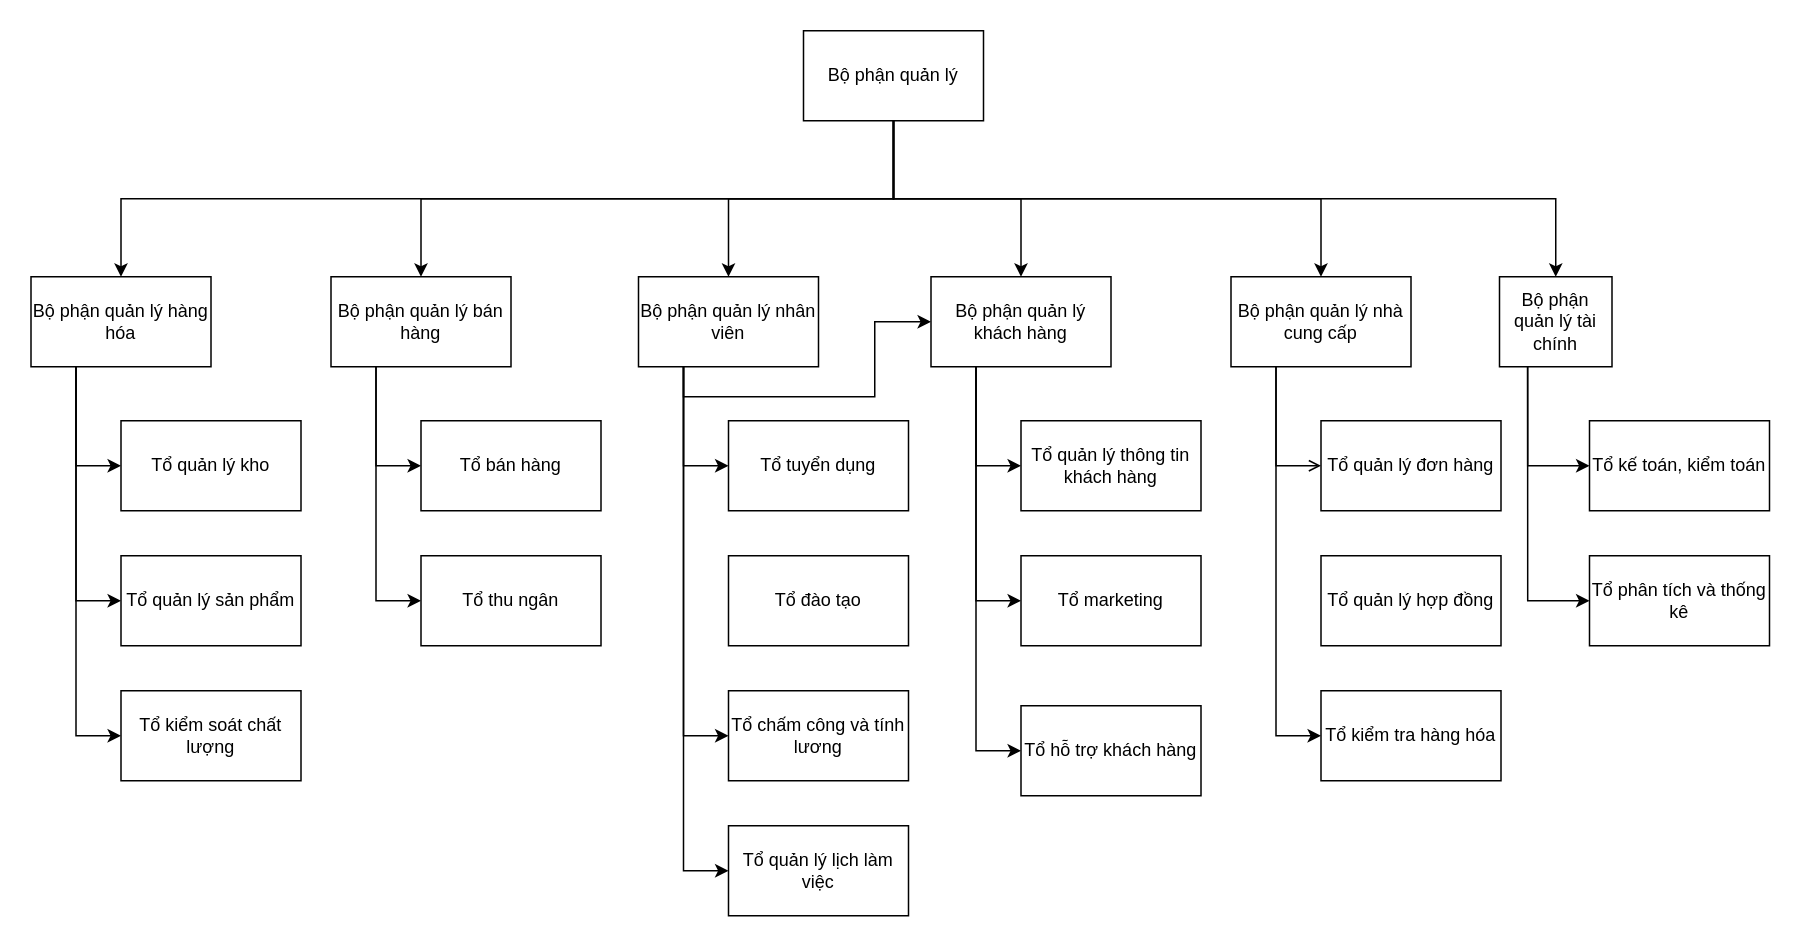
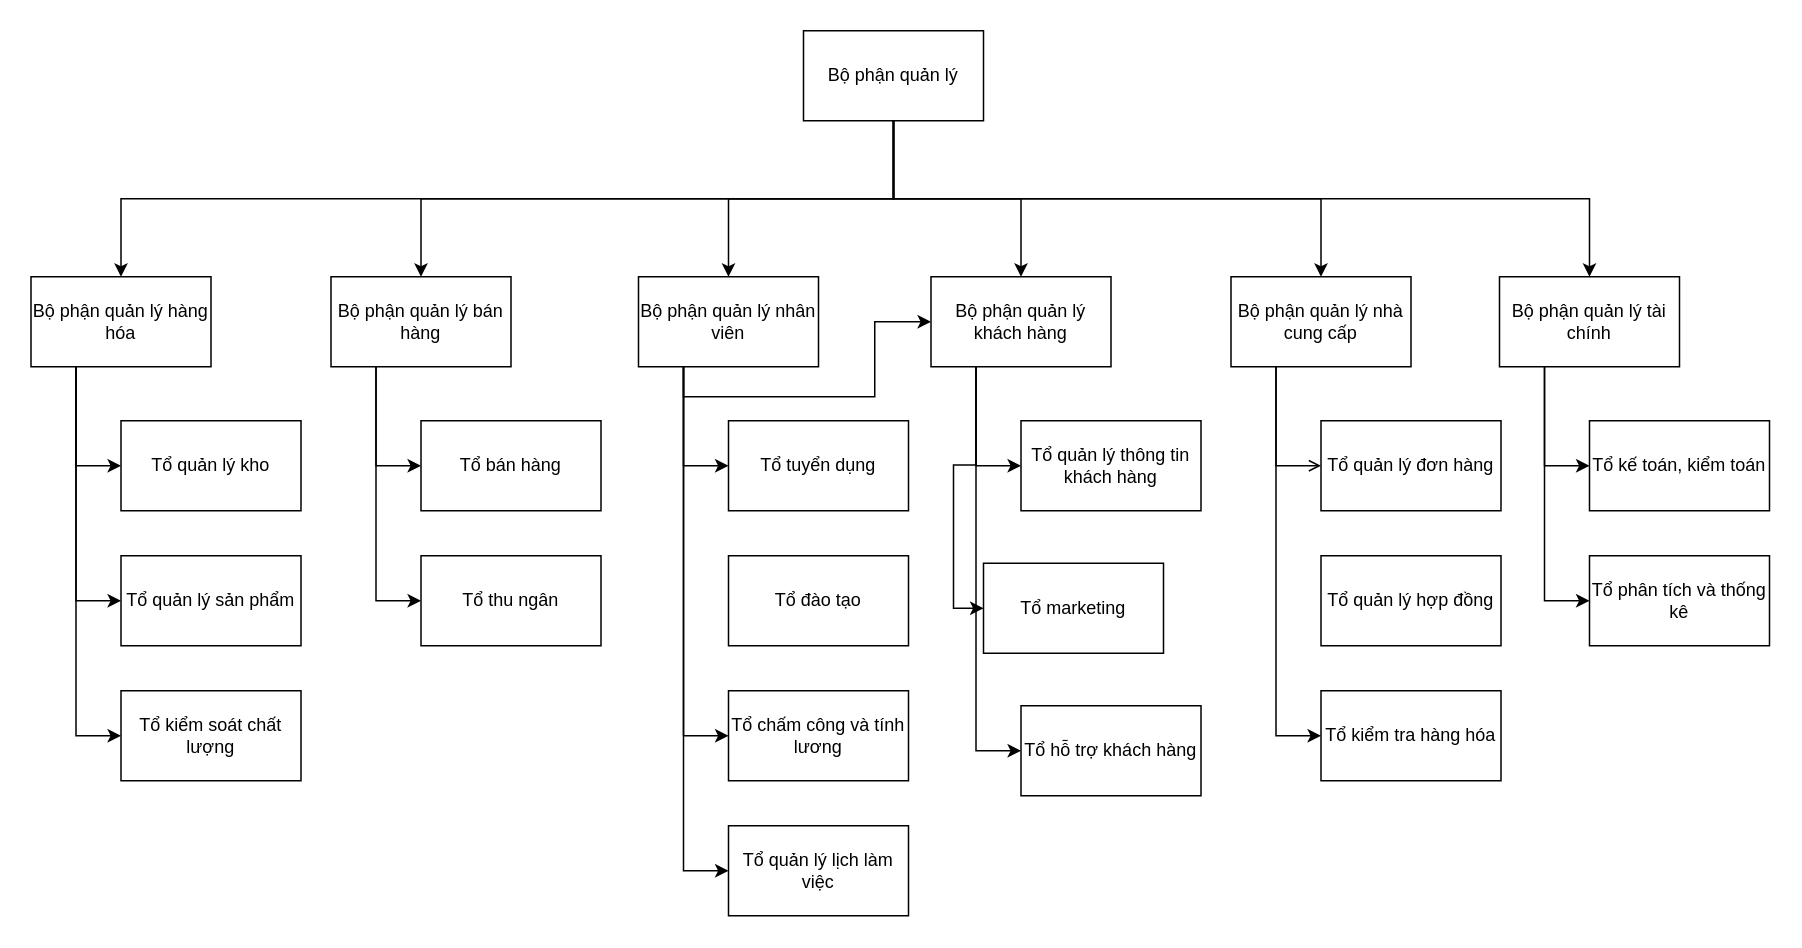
  <mxCell id="0" />
  <mxCell id="1" parent="0" />
  <mxCell id="2" style="edgeStyle=orthogonalEdgeStyle;rounded=0;orthogonalLoop=1;jettySize=auto;html=1;exitX=0.5;exitY=1;exitDx=0;exitDy=0;" edge="1" parent="1" source="8" target="12"><mxGeometry relative="1" as="geometry"><Array as="points"><mxPoint x="595" y="132" /><mxPoint x="80" y="132" /></Array></mxGeometry></mxCell>
  <mxCell id="3" style="edgeStyle=orthogonalEdgeStyle;rounded=0;orthogonalLoop=1;jettySize=auto;html=1;exitX=0.5;exitY=1;exitDx=0;exitDy=0;" edge="1" parent="1" source="8" target="16"><mxGeometry relative="1" as="geometry" /></mxCell>
  <mxCell id="4" style="edgeStyle=orthogonalEdgeStyle;rounded=0;orthogonalLoop=1;jettySize=auto;html=1;exitX=0.5;exitY=1;exitDx=0;exitDy=0;" edge="1" parent="1" source="8" target="21"><mxGeometry relative="1" as="geometry" /></mxCell>
  <mxCell id="5" style="edgeStyle=orthogonalEdgeStyle;rounded=0;orthogonalLoop=1;jettySize=auto;html=1;exitX=0.5;exitY=1;exitDx=0;exitDy=0;" edge="1" parent="1" source="8" target="34"><mxGeometry relative="1" as="geometry" /></mxCell>
  <mxCell id="6" style="edgeStyle=orthogonalEdgeStyle;rounded=0;orthogonalLoop=1;jettySize=auto;html=1;exitX=0.5;exitY=1;exitDx=0;exitDy=0;" edge="1" parent="1" source="8" target="39"><mxGeometry relative="1" as="geometry" /></mxCell>
  <mxCell id="7" style="edgeStyle=orthogonalEdgeStyle;rounded=0;orthogonalLoop=1;jettySize=auto;html=1;exitX=0.5;exitY=1;exitDx=0;exitDy=0;" edge="1" parent="1" source="8" target="45"><mxGeometry relative="1" as="geometry" /></mxCell>
  <mxCell id="8" value="Bộ phận quản lý" style="rounded=0;whiteSpace=wrap;html=1;" parent="1" vertex="1"><mxGeometry x="535" y="20" width="120" height="60" as="geometry" /></mxCell>
  <mxCell id="9" style="edgeStyle=orthogonalEdgeStyle;rounded=0;orthogonalLoop=1;jettySize=auto;html=1;exitX=0.25;exitY=1;exitDx=0;exitDy=0;" edge="1" parent="1" source="12" target="22"><mxGeometry relative="1" as="geometry"><Array as="points"><mxPoint x="50" y="310" /></Array></mxGeometry></mxCell>
  <mxCell id="10" style="edgeStyle=orthogonalEdgeStyle;rounded=0;orthogonalLoop=1;jettySize=auto;html=1;exitX=0.25;exitY=1;exitDx=0;exitDy=0;" edge="1" parent="1" source="12" target="23"><mxGeometry relative="1" as="geometry"><Array as="points"><mxPoint x="50" y="400" /></Array></mxGeometry></mxCell>
  <mxCell id="11" style="edgeStyle=orthogonalEdgeStyle;rounded=0;orthogonalLoop=1;jettySize=auto;html=1;exitX=0.25;exitY=1;exitDx=0;exitDy=0;" edge="1" parent="1" source="12" target="24"><mxGeometry relative="1" as="geometry"><Array as="points"><mxPoint x="50" y="490" /></Array></mxGeometry></mxCell>
  <mxCell id="12" value="Bộ phận quản lý hàng hóa" style="rounded=0;whiteSpace=wrap;html=1;" vertex="1" parent="1"><mxGeometry x="20" y="184" width="120" height="60" as="geometry" /></mxCell>
  <mxCell id="13" style="edgeStyle=orthogonalEdgeStyle;rounded=0;orthogonalLoop=1;jettySize=auto;html=1;exitX=0.25;exitY=1;exitDx=0;exitDy=0;" edge="1" parent="1" source="16" target="25"><mxGeometry relative="1" as="geometry"><Array as="points"><mxPoint x="270" y="310" /><mxPoint x="270" y="310" /></Array></mxGeometry></mxCell>
  <mxCell id="14" style="edgeStyle=orthogonalEdgeStyle;rounded=0;orthogonalLoop=1;jettySize=auto;html=1;exitX=0.25;exitY=1;exitDx=0;exitDy=0;entryX=0;entryY=0.5;entryDx=0;entryDy=0;" edge="1" parent="1" source="16" target="26"><mxGeometry relative="1" as="geometry" /></mxCell>
  <mxCell id="15" style="edgeStyle=orthogonalEdgeStyle;rounded=0;orthogonalLoop=1;jettySize=auto;html=1;exitX=0.25;exitY=1;exitDx=0;exitDy=0;entryX=0;entryY=0.5;entryDx=0;entryDy=0;" edge="1" parent="1" source="34" target="27"><mxGeometry relative="1" as="geometry" /></mxCell>
  <mxCell id="16" value="Bộ phận quản lý bán hàng" style="rounded=0;whiteSpace=wrap;html=1;" vertex="1" parent="1"><mxGeometry x="220" y="184" width="120" height="60" as="geometry" /></mxCell>
  <mxCell id="17" style="edgeStyle=orthogonalEdgeStyle;rounded=0;orthogonalLoop=1;jettySize=auto;html=1;exitX=0.25;exitY=1;exitDx=0;exitDy=0;entryX=0;entryY=0.5;entryDx=0;entryDy=0;" edge="1" parent="1" source="21" target="28"><mxGeometry relative="1" as="geometry" /></mxCell>
  <mxCell id="18" style="edgeStyle=orthogonalEdgeStyle;rounded=0;orthogonalLoop=1;jettySize=auto;html=1;exitX=0.25;exitY=1;exitDx=0;exitDy=0;" edge="1" parent="1" source="21" target="34"><mxGeometry relative="1" as="geometry" /></mxCell>
  <mxCell id="19" style="edgeStyle=orthogonalEdgeStyle;rounded=0;orthogonalLoop=1;jettySize=auto;html=1;exitX=0.25;exitY=1;exitDx=0;exitDy=0;entryX=0;entryY=0.5;entryDx=0;entryDy=0;" edge="1" parent="1" source="21" target="30"><mxGeometry relative="1" as="geometry" /></mxCell>
  <mxCell id="20" style="edgeStyle=orthogonalEdgeStyle;rounded=0;orthogonalLoop=1;jettySize=auto;html=1;exitX=0.25;exitY=1;exitDx=0;exitDy=0;entryX=0;entryY=0.5;entryDx=0;entryDy=0;" edge="1" parent="1" source="21" target="31"><mxGeometry relative="1" as="geometry" /></mxCell>
  <mxCell id="21" value="Bộ phận quản lý nhân viên" style="rounded=0;whiteSpace=wrap;html=1;" vertex="1" parent="1"><mxGeometry x="425" y="184" width="120" height="60" as="geometry" /></mxCell>
  <mxCell id="22" value="Tổ quản lý kho" style="rounded=0;whiteSpace=wrap;html=1;" vertex="1" parent="1"><mxGeometry x="80" y="280" width="120" height="60" as="geometry" /></mxCell>
  <mxCell id="23" value="Tổ quản lý sản phẩm" style="rounded=0;whiteSpace=wrap;html=1;" vertex="1" parent="1"><mxGeometry x="80" y="370" width="120" height="60" as="geometry" /></mxCell>
  <mxCell id="24" value="Tổ kiểm soát chất lượng" style="rounded=0;whiteSpace=wrap;html=1;" vertex="1" parent="1"><mxGeometry x="80" y="460" width="120" height="60" as="geometry" /></mxCell>
  <mxCell id="25" value="Tổ bán hàng" style="rounded=0;whiteSpace=wrap;html=1;" vertex="1" parent="1"><mxGeometry x="280" y="280" width="120" height="60" as="geometry" /></mxCell>
  <mxCell id="26" value="Tổ thu ngân" style="rounded=0;whiteSpace=wrap;html=1;" vertex="1" parent="1"><mxGeometry x="280" y="370" width="120" height="60" as="geometry" /></mxCell>
  <mxCell id="27" value="Tổ hỗ trợ khách hàng" style="rounded=0;whiteSpace=wrap;html=1;" vertex="1" parent="1"><mxGeometry x="680" y="470" width="120" height="60" as="geometry" /></mxCell>
  <mxCell id="28" value="Tổ tuyển dụng" style="rounded=0;whiteSpace=wrap;html=1;" vertex="1" parent="1"><mxGeometry x="485" y="280" width="120" height="60" as="geometry" /></mxCell>
  <mxCell id="29" value="Tổ đào tạo" style="rounded=0;whiteSpace=wrap;html=1;" vertex="1" parent="1"><mxGeometry x="485" y="370" width="120" height="60" as="geometry" /></mxCell>
  <mxCell id="30" value="Tổ chấm công và tính lương" style="rounded=0;whiteSpace=wrap;html=1;" vertex="1" parent="1"><mxGeometry x="485" y="460" width="120" height="60" as="geometry" /></mxCell>
  <mxCell id="31" value="Tổ quản lý lịch làm việc" style="rounded=0;whiteSpace=wrap;html=1;" vertex="1" parent="1"><mxGeometry x="485" y="550" width="120" height="60" as="geometry" /></mxCell>
  <mxCell id="32" style="edgeStyle=orthogonalEdgeStyle;rounded=0;orthogonalLoop=1;jettySize=auto;html=1;exitX=0.25;exitY=1;exitDx=0;exitDy=0;entryX=0;entryY=0.5;entryDx=0;entryDy=0;" edge="1" source="34" target="35" parent="1"><mxGeometry relative="1" as="geometry" /></mxCell>
  <mxCell id="33" style="edgeStyle=orthogonalEdgeStyle;rounded=0;orthogonalLoop=1;jettySize=auto;html=1;exitX=0.25;exitY=1;exitDx=0;exitDy=0;entryX=0;entryY=0.5;entryDx=0;entryDy=0;" edge="1" source="34" target="36" parent="1"><mxGeometry relative="1" as="geometry" /></mxCell>
  <mxCell id="34" value="Bộ phận quản lý khách hàng" style="rounded=0;whiteSpace=wrap;html=1;" vertex="1" parent="1"><mxGeometry x="620" y="184" width="120" height="60" as="geometry" /></mxCell>
  <mxCell id="35" value="Tổ quản lý thông tin khách hàng" style="rounded=0;whiteSpace=wrap;html=1;" vertex="1" parent="1"><mxGeometry x="680" y="280" width="120" height="60" as="geometry" /></mxCell>
- <mxCell id="36" value="Tổ marketing" style="rounded=0;whiteSpace=wrap;html=1;" vertex="1" parent="1"><mxGeometry x="680" y="370" width="120" height="60" as="geometry" /></mxCell>
+ <mxCell id="36" value="Tổ marketing" style="rounded=0;whiteSpace=wrap;html=1;" vertex="1" parent="1"><mxGeometry x="655" y="375" width="120" height="60" as="geometry" /></mxCell>
  <mxCell id="37" style="edgeStyle=orthogonalEdgeStyle;rounded=0;orthogonalLoop=1;jettySize=auto;html=1;exitX=0.25;exitY=1;exitDx=0;exitDy=0;entryX=0;entryY=0.5;entryDx=0;entryDy=0;endArrow=open;" edge="1" source="39" target="40" parent="1"><mxGeometry relative="1" as="geometry" /></mxCell>
  <mxCell id="38" style="edgeStyle=orthogonalEdgeStyle;rounded=0;orthogonalLoop=1;jettySize=auto;html=1;exitX=0.25;exitY=1;exitDx=0;exitDy=0;entryX=0;entryY=0.5;entryDx=0;entryDy=0;" edge="1" parent="1" source="39" target="42"><mxGeometry relative="1" as="geometry" /></mxCell>
  <mxCell id="39" value="Bộ phận quản lý nhà cung cấp" style="rounded=0;whiteSpace=wrap;html=1;" vertex="1" parent="1"><mxGeometry x="820" y="184" width="120" height="60" as="geometry" /></mxCell>
  <mxCell id="40" value="Tổ quản lý đơn hàng" style="rounded=0;whiteSpace=wrap;html=1;" vertex="1" parent="1"><mxGeometry x="880" y="280" width="120" height="60" as="geometry" /></mxCell>
  <mxCell id="41" value="Tổ quản lý hợp đồng" style="rounded=0;whiteSpace=wrap;html=1;" vertex="1" parent="1"><mxGeometry x="880" y="370" width="120" height="60" as="geometry" /></mxCell>
  <mxCell id="42" value="Tổ kiểm tra hàng hóa" style="rounded=0;whiteSpace=wrap;html=1;" vertex="1" parent="1"><mxGeometry x="880" y="460" width="120" height="60" as="geometry" /></mxCell>
  <mxCell id="43" style="edgeStyle=orthogonalEdgeStyle;rounded=0;orthogonalLoop=1;jettySize=auto;html=1;exitX=0.25;exitY=1;exitDx=0;exitDy=0;entryX=0;entryY=0.5;entryDx=0;entryDy=0;" edge="1" source="45" target="46" parent="1"><mxGeometry relative="1" as="geometry" /></mxCell>
  <mxCell id="44" style="edgeStyle=orthogonalEdgeStyle;rounded=0;orthogonalLoop=1;jettySize=auto;html=1;exitX=0.25;exitY=1;exitDx=0;exitDy=0;entryX=0;entryY=0.5;entryDx=0;entryDy=0;" edge="1" source="45" target="47" parent="1"><mxGeometry relative="1" as="geometry" /></mxCell>
- <mxCell id="45" value="Bộ phận quản lý tài chính" style="rounded=0;whiteSpace=wrap;html=1;" vertex="1" parent="1"><mxGeometry x="999" y="184" width="75" height="60" as="geometry" /></mxCell>
+ <mxCell id="45" value="Bộ phận quản lý tài chính" style="rounded=0;whiteSpace=wrap;html=1;" vertex="1" parent="1"><mxGeometry x="999" y="184" width="120" height="60" as="geometry" /></mxCell>
  <mxCell id="46" value="Tổ kế toán, kiểm toán" style="rounded=0;whiteSpace=wrap;html=1;" vertex="1" parent="1"><mxGeometry x="1059" y="280" width="120" height="60" as="geometry" /></mxCell>
  <mxCell id="47" value="Tổ phân tích và thống kê" style="rounded=0;whiteSpace=wrap;html=1;" vertex="1" parent="1"><mxGeometry x="1059" y="370" width="120" height="60" as="geometry" /></mxCell>
